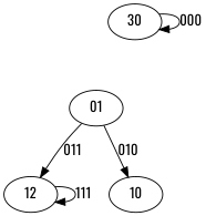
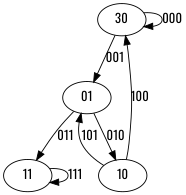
  digraph {
    fontname=Oswald
    node [fontname=Oswald]
    edge [fontname=Oswald]
    n1 [label=30]
    n2 [label=01]
    n3 [label=10]
-   n4 [label=12]
+   n4 [label=11]
    n1 -> n1 [label=000]
+   n1 -> n2 [label=001]
    n2 -> n3 [label=010]
    n2 -> n4 [label=011]
+   n3 -> n1 [label=100]
+   n3 -> n2 [label=101]
    n4 -> n4 [label=111]
  }
